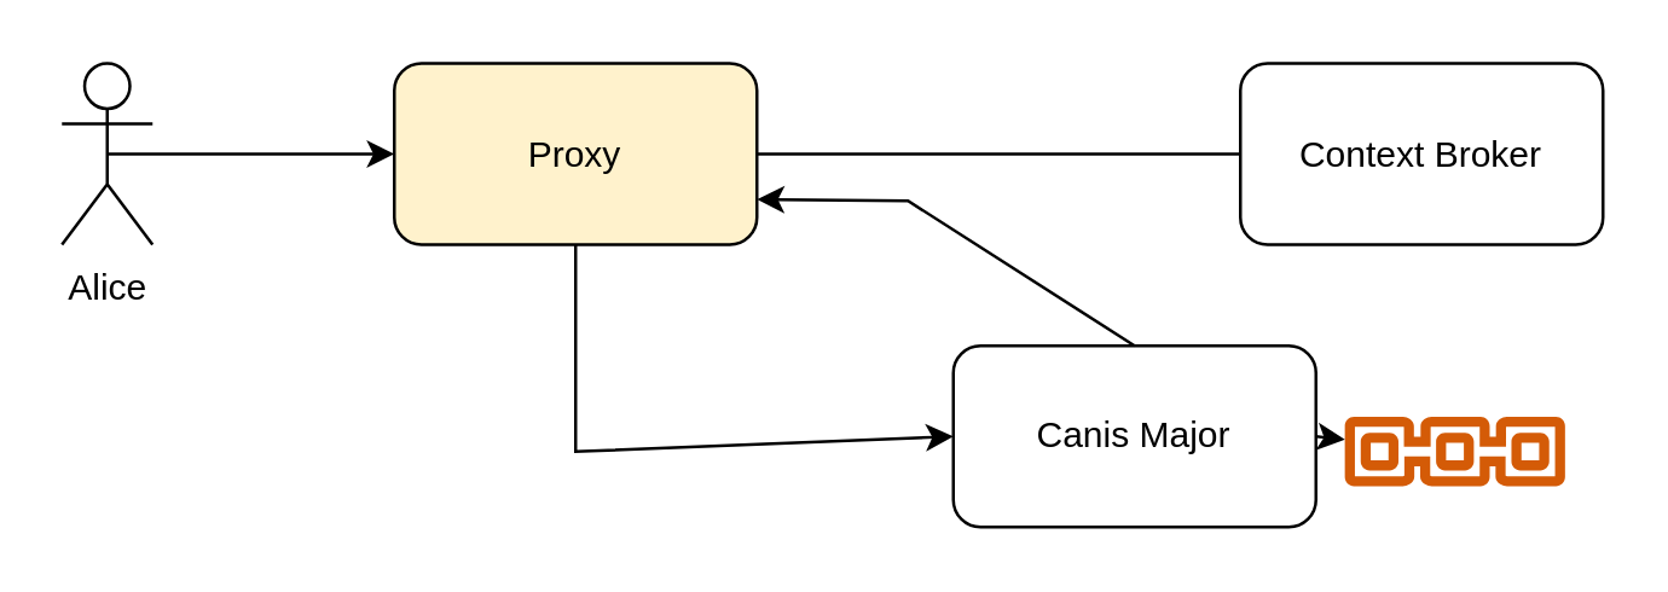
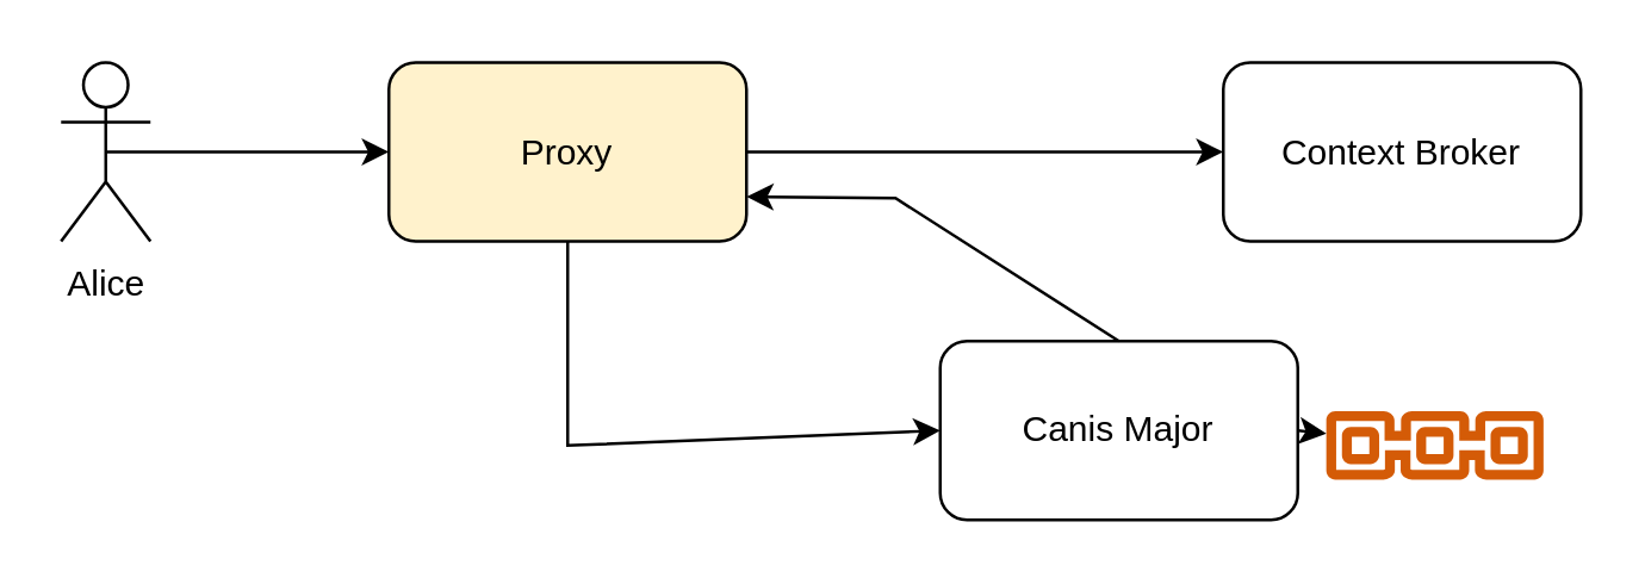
  <mxCell id="0" />
  <mxCell id="1" parent="0" />
  <mxCell id="2" value="Context Broker" style="rounded=1;whiteSpace=wrap;html=1;" vertex="1" parent="1"><mxGeometry x="410" y="20.5" width="120" height="60" as="geometry" /></mxCell>
  <mxCell id="3" style="edgeStyle=orthogonalEdgeStyle;rounded=0;orthogonalLoop=1;jettySize=auto;html=1;exitX=0.5;exitY=0.5;exitDx=0;exitDy=0;exitPerimeter=0;entryX=0;entryY=0.5;entryDx=0;entryDy=0;" edge="1" parent="1" source="4" target="8"><mxGeometry relative="1" as="geometry"><mxPoint x="50" y="50.5" as="targetPoint" /></mxGeometry></mxCell>
  <mxCell id="4" value="Alice" style="shape=umlActor;verticalLabelPosition=bottom;verticalAlign=top;html=1;outlineConnect=0;" vertex="1" parent="1"><mxGeometry x="20" y="20.5" width="30" height="60" as="geometry" /></mxCell>
  <mxCell id="5" value="Canis Major" style="rounded=1;whiteSpace=wrap;html=1;" vertex="1" parent="1"><mxGeometry x="315" y="114" width="120" height="60" as="geometry" /></mxCell>
  <mxCell id="6" value="" style="sketch=0;outlineConnect=0;fontColor=#232F3E;gradientColor=none;fillColor=#D45B07;strokeColor=none;dashed=0;verticalLabelPosition=bottom;verticalAlign=top;align=center;html=1;fontSize=12;fontStyle=0;aspect=fixed;shape=mxgraph.aws4.blockchain_resource;" vertex="1" parent="1"><mxGeometry x="442" y="137.5" width="78" height="23" as="geometry" /></mxCell>
  <mxCell id="7" value="" style="endArrow=classic;html=1;rounded=0;exitX=1;exitY=0.5;exitDx=0;exitDy=0;" edge="1" parent="1" source="5" target="6"><mxGeometry width="50" height="50" relative="1" as="geometry"><mxPoint x="400" y="209" as="sourcePoint" /><mxPoint x="610" y="69" as="targetPoint" /></mxGeometry></mxCell>
  <mxCell id="8" value="Proxy" style="rounded=1;whiteSpace=wrap;html=1;fillColor=#fff2cc;" vertex="1" parent="1"><mxGeometry x="130" y="20.5" width="120" height="60" as="geometry" /></mxCell>
  <mxCell id="9" value="" style="endArrow=classic;html=1;rounded=0;exitX=0.5;exitY=1;exitDx=0;exitDy=0;entryX=0;entryY=0.5;entryDx=0;entryDy=0;" edge="1" parent="1" source="8" target="5"><mxGeometry width="50" height="50" relative="1" as="geometry"><mxPoint x="-310" y="49" as="sourcePoint" /><mxPoint x="-260" y="-1" as="targetPoint" /><Array as="points"><mxPoint x="190" y="149" /></Array></mxGeometry></mxCell>
  <mxCell id="10" value="" style="endArrow=classic;html=1;rounded=0;exitX=0.5;exitY=0;exitDx=0;exitDy=0;entryX=1;entryY=0.75;entryDx=0;entryDy=0;" edge="1" parent="1" source="5" target="8"><mxGeometry width="50" height="50" relative="1" as="geometry"><mxPoint x="370" y="-11" as="sourcePoint" /><mxPoint x="420" y="-61" as="targetPoint" /><Array as="points"><mxPoint x="300" y="66" /></Array></mxGeometry></mxCell>
- <mxCell id="11" value="" style="endArrow=none;html=1;rounded=0;exitX=1;exitY=0.5;exitDx=0;exitDy=0;entryX=0;entryY=0.5;entryDx=0;entryDy=0;" edge="1" parent="1" source="8" target="2"><mxGeometry width="50" height="50" relative="1" as="geometry"><mxPoint x="350" y="-41" as="sourcePoint" /><mxPoint x="400" y="-91" as="targetPoint" /></mxGeometry></mxCell>
+ <mxCell id="11" value="" style="endArrow=classic;html=1;rounded=0;exitX=1;exitY=0.5;exitDx=0;exitDy=0;entryX=0;entryY=0.5;entryDx=0;entryDy=0;" edge="1" parent="1" source="8" target="2"><mxGeometry width="50" height="50" relative="1" as="geometry"><mxPoint x="350" y="-41" as="sourcePoint" /><mxPoint x="400" y="-91" as="targetPoint" /></mxGeometry></mxCell>
